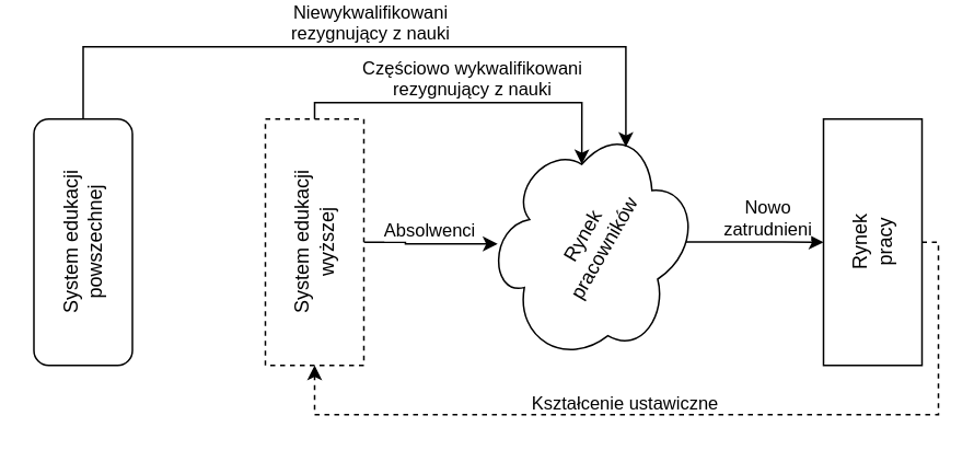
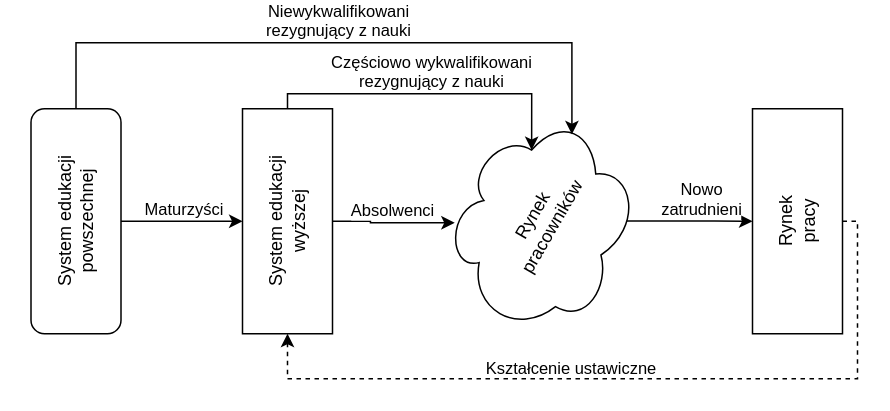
  <mxCell id="0" />
  <mxCell id="1" parent="0" />
+ <mxCell id="2" value="" style="edgeStyle=orthogonalEdgeStyle;rounded=0;orthogonalLoop=1;jettySize=auto;html=1;" edge="1" parent="1" source="4" target="7"><mxGeometry relative="1" as="geometry" /></mxCell>
+ <mxCell id="3" value="Maturzyści" style="edgeLabel;html=1;align=center;verticalAlign=bottom;resizable=0;points=[];" vertex="1" connectable="0" parent="2"><mxGeometry relative="1" as="geometry"><mxPoint as="offset" /></mxGeometry></mxCell>
  <mxCell id="4" value="System edukacji powszechnej" style="whiteSpace=wrap;html=1;horizontal=0;rounded=1;" vertex="1" parent="1"><mxGeometry x="20" y="64" width="60" height="150" as="geometry" /></mxCell>
  <mxCell id="5" value="" style="edgeStyle=orthogonalEdgeStyle;rounded=0;orthogonalLoop=1;jettySize=auto;html=1;entryX=0.082;entryY=0.701;entryDx=0;entryDy=0;entryPerimeter=0;" edge="1" parent="1" source="7" target="10"><mxGeometry relative="1" as="geometry" /></mxCell>
  <mxCell id="6" value="Absolwenci" style="edgeLabel;html=1;align=center;verticalAlign=bottom;resizable=0;points=[];" vertex="1" connectable="0" parent="5"><mxGeometry relative="1" as="geometry"><mxPoint as="offset" /></mxGeometry></mxCell>
- <mxCell id="7" value="System edukacji&lt;br&gt;wyższej" style="rounded=0;whiteSpace=wrap;html=1;horizontal=0;dashed=1;" vertex="1" parent="1"><mxGeometry x="161" y="64" width="60" height="150" as="geometry" /></mxCell>
+ <mxCell id="7" value="System edukacji&lt;br&gt;wyższej" style="rounded=0;whiteSpace=wrap;html=1;horizontal=0;" vertex="1" parent="1"><mxGeometry x="161" y="64" width="60" height="150" as="geometry" /></mxCell>
  <mxCell id="8" value="" style="edgeStyle=orthogonalEdgeStyle;rounded=0;orthogonalLoop=1;jettySize=auto;html=1;exitX=0.899;exitY=0.314;exitDx=0;exitDy=0;exitPerimeter=0;" edge="1" parent="1" source="10" target="13"><mxGeometry relative="1" as="geometry" /></mxCell>
  <mxCell id="9" value="Nowo&lt;br&gt;zatrudnieni" style="edgeLabel;html=1;align=center;verticalAlign=bottom;resizable=0;points=[];" vertex="1" connectable="0" parent="8"><mxGeometry relative="1" as="geometry"><mxPoint x="8" as="offset" /></mxGeometry></mxCell>
  <mxCell id="10" value="Rynek &lt;br&gt;pracowników" style="ellipse;shape=cloud;whiteSpace=wrap;html=1;horizontal=0;rotation=30;" vertex="1" parent="1"><mxGeometry x="301" y="64" width="120" height="150" as="geometry" /></mxCell>
  <mxCell id="11" style="edgeStyle=orthogonalEdgeStyle;rounded=0;orthogonalLoop=1;jettySize=auto;html=1;entryX=0.5;entryY=1;entryDx=0;entryDy=0;dashed=1;" edge="1" parent="1" source="13" target="7"><mxGeometry relative="1" as="geometry"><Array as="points"><mxPoint x="571" y="139" /><mxPoint x="571" y="244" /><mxPoint x="191" y="244" /></Array></mxGeometry></mxCell>
  <mxCell id="12" value="Kształcenie ustawiczne" style="edgeLabel;html=1;align=center;verticalAlign=bottom;resizable=0;points=[];" vertex="1" connectable="0" parent="11"><mxGeometry x="0.169" y="1" relative="1" as="geometry"><mxPoint as="offset" /></mxGeometry></mxCell>
  <mxCell id="13" value="Rynek &lt;br&gt;pracy" style="rounded=0;whiteSpace=wrap;html=1;horizontal=0;" vertex="1" parent="1"><mxGeometry x="501" y="64" width="60" height="150" as="geometry" /></mxCell>
  <mxCell id="14" style="edgeStyle=orthogonalEdgeStyle;rounded=0;orthogonalLoop=1;jettySize=auto;html=1;entryX=0.25;entryY=0.25;entryDx=0;entryDy=0;entryPerimeter=0;" edge="1" parent="1" source="7" target="10"><mxGeometry relative="1" as="geometry"><Array as="points"><mxPoint x="191" y="54" /><mxPoint x="354" y="54" /></Array></mxGeometry></mxCell>
  <mxCell id="15" value="Częściowo wykwalifikowani &lt;br&gt;rezygnujący z nauki" style="edgeLabel;html=1;align=center;verticalAlign=bottom;resizable=0;points=[];" vertex="1" connectable="0" parent="14"><mxGeometry relative="1" as="geometry"><mxPoint as="offset" /></mxGeometry></mxCell>
  <mxCell id="16" style="edgeStyle=orthogonalEdgeStyle;rounded=0;orthogonalLoop=1;jettySize=auto;html=1;entryX=0.4;entryY=0.1;entryDx=0;entryDy=0;entryPerimeter=0;exitX=0.5;exitY=0;exitDx=0;exitDy=0;" edge="1" parent="1" source="4" target="10"><mxGeometry relative="1" as="geometry"><mxPoint x="51" y="60" as="sourcePoint" /><mxPoint x="380.608" y="77.038" as="targetPoint" /><Array as="points"><mxPoint x="50" y="20" /><mxPoint x="381" y="20" /></Array></mxGeometry></mxCell>
  <mxCell id="17" value="Niewykwalifikowani &lt;br&gt;rezygnujący z nauki" style="edgeLabel;html=1;align=center;verticalAlign=bottom;resizable=0;points=[];" vertex="1" connectable="0" parent="16"><mxGeometry relative="1" as="geometry"><mxPoint as="offset" /></mxGeometry></mxCell>
